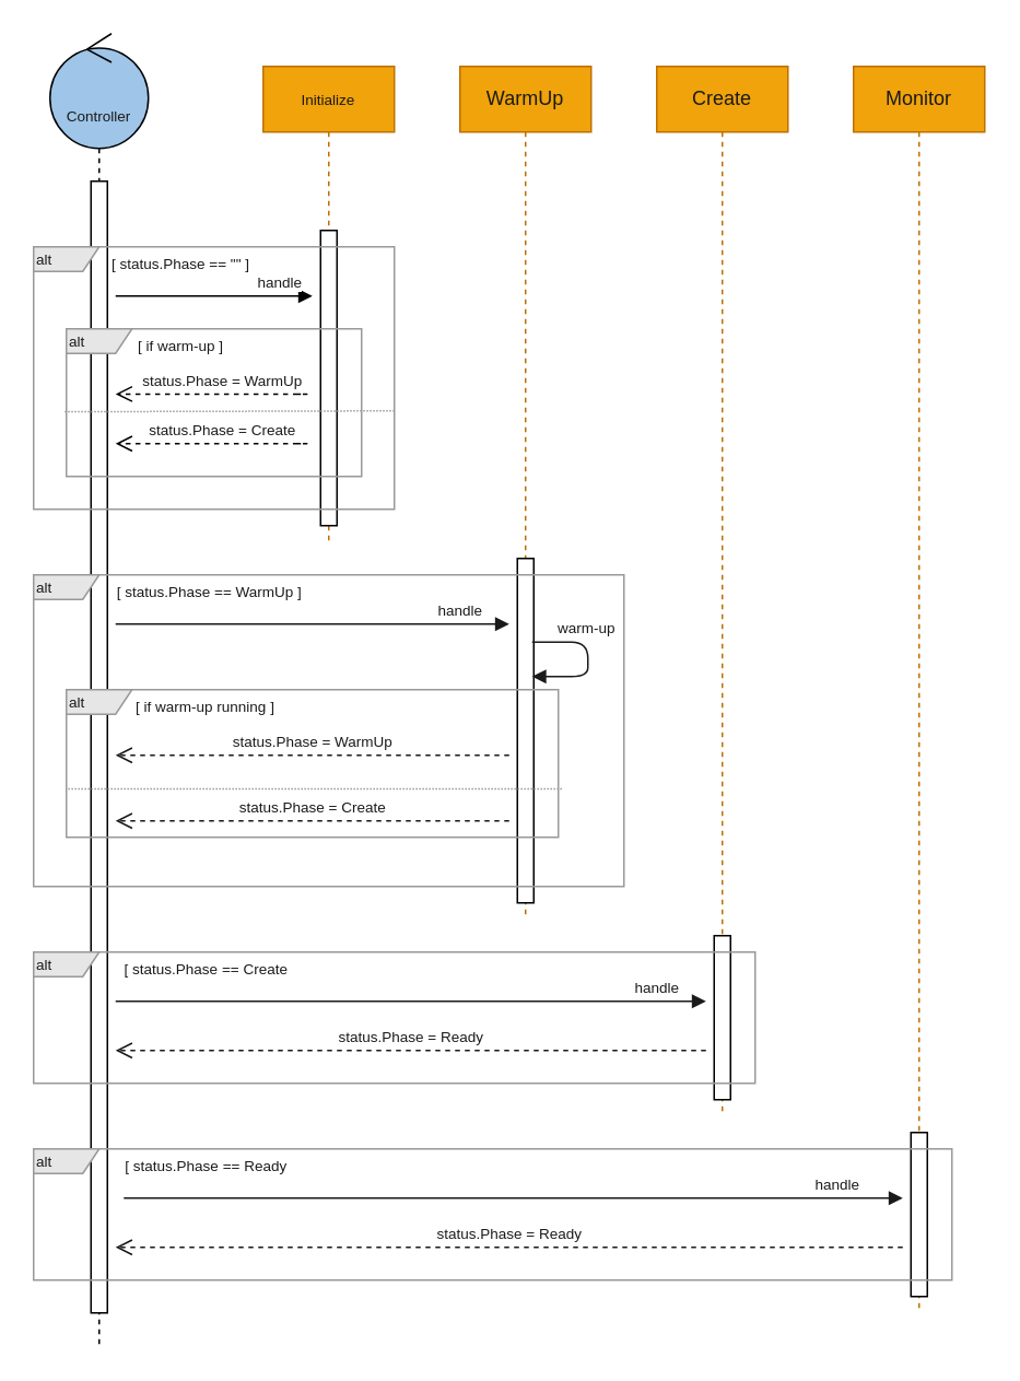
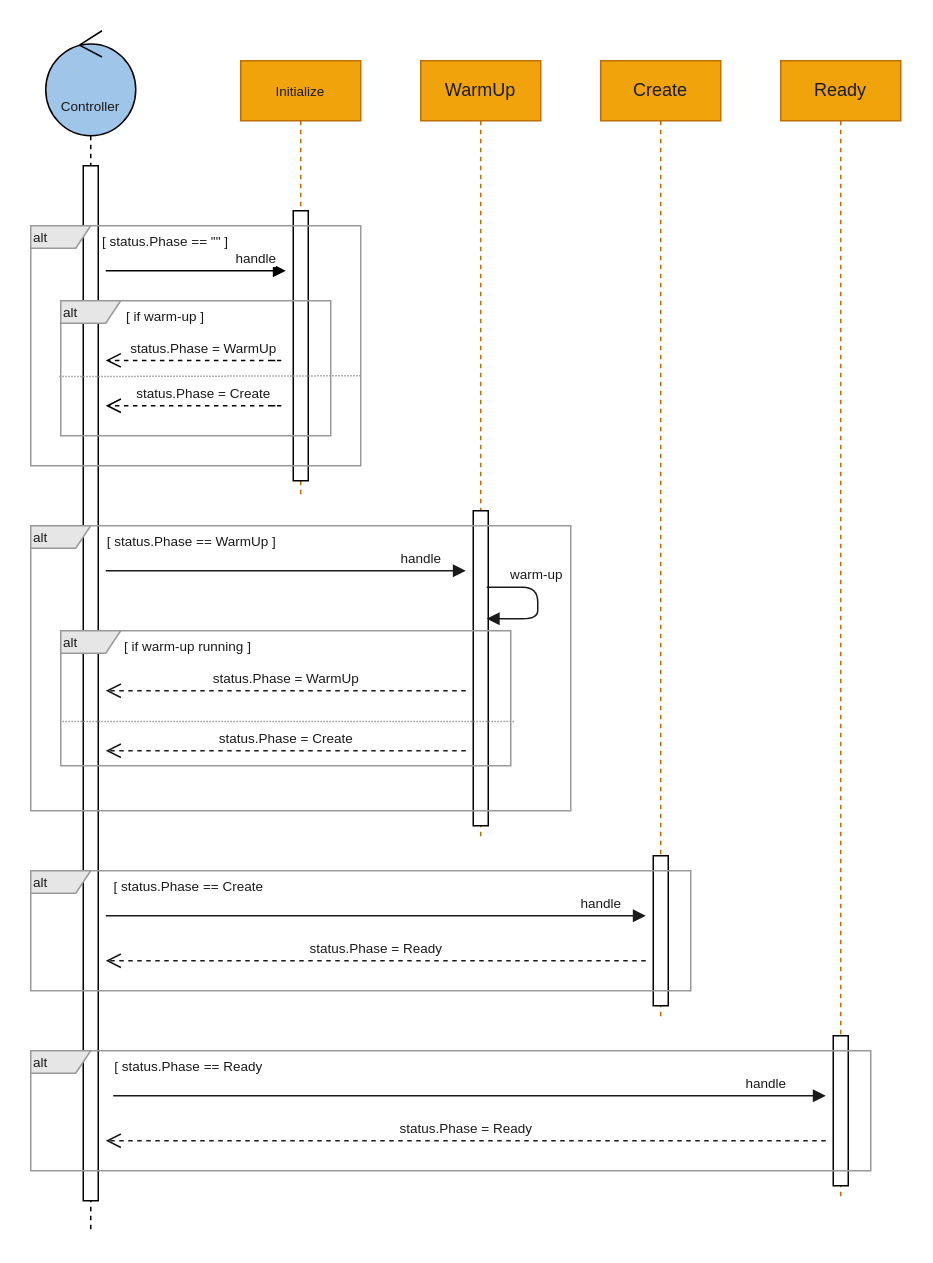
  <mxCell id="0" />
  <mxCell id="1" parent="0" />
  <mxCell id="2" value="&lt;font style=&quot;font-size: 9px&quot;&gt;Initialize&lt;/font&gt;" style="shape=umlLifeline;perimeter=lifelinePerimeter;whiteSpace=wrap;html=1;container=1;collapsible=0;recursiveResize=0;outlineConnect=0;fillColor=#f0a30a;strokeColor=#BD7000;fontColor=#1A1A1A;" vertex="1" parent="1"><mxGeometry x="160" y="40" width="80" height="290" as="geometry" /></mxCell>
  <mxCell id="3" value="" style="html=1;points=[];perimeter=orthogonalPerimeter;fillColor=#ffffff;fontColor=#1A1A1A;" vertex="1" parent="2"><mxGeometry x="35" y="100" width="10" height="180" as="geometry" /></mxCell>
  <mxCell id="4" value="&lt;font style=&quot;font-size: 9px&quot;&gt;Controller&lt;/font&gt;" style="shape=umlLifeline;participant=umlControl;perimeter=lifelinePerimeter;whiteSpace=wrap;html=1;container=1;collapsible=0;recursiveResize=0;verticalAlign=top;spacingTop=36;outlineConnect=0;fillColor=#9FC5E8;fontColor=#1A1A1A;size=70;" vertex="1" parent="1"><mxGeometry x="30" y="20" width="60" height="800" as="geometry" /></mxCell>
  <mxCell id="5" value="" style="html=1;points=[];perimeter=orthogonalPerimeter;fontColor=#1A1A1A;" vertex="1" parent="4"><mxGeometry x="25" y="90" width="10" height="690" as="geometry" /></mxCell>
  <mxCell id="6" value="&lt;font style=&quot;font-size: 9px&quot;&gt;handle&lt;/font&gt;" style="html=1;verticalAlign=bottom;endArrow=block;fontColor=#1A1A1A;" edge="1" parent="1"><mxGeometry x="0.667" width="80" relative="1" as="geometry"><mxPoint x="70" y="180" as="sourcePoint" /><mxPoint x="190" y="180" as="targetPoint" /><mxPoint as="offset" /></mxGeometry></mxCell>
  <mxCell id="7" value="&lt;font style=&quot;font-size: 9px&quot;&gt;status.Phase = WarmUp&lt;/font&gt;" style="html=1;verticalAlign=bottom;endArrow=open;dashed=1;endSize=8;fontColor=#1A1A1A;" edge="1" parent="1"><mxGeometry relative="1" as="geometry"><mxPoint x="180" y="239.75" as="sourcePoint" /><mxPoint x="70" y="239.75" as="targetPoint" /><Array as="points"><mxPoint x="190" y="239.75" /></Array></mxGeometry></mxCell>
  <mxCell id="8" value="&lt;font style=&quot;font-size: 9px&quot;&gt;status.Phase = Create&lt;/font&gt;" style="html=1;verticalAlign=bottom;endArrow=open;dashed=1;endSize=8;fontColor=#1A1A1A;" edge="1" parent="1"><mxGeometry relative="1" as="geometry"><mxPoint x="180" y="270" as="sourcePoint" /><mxPoint x="70" y="270" as="targetPoint" /><Array as="points"><mxPoint x="190" y="270" /></Array></mxGeometry></mxCell>
  <mxCell id="9" value="" style="endArrow=none;dashed=1;html=1;dashPattern=1 1;strokeWidth=1;fontColor=#1A1A1A;entryX=-0.004;entryY=0.505;entryDx=0;entryDy=0;entryPerimeter=0;exitX=1.003;exitY=0.501;exitDx=0;exitDy=0;exitPerimeter=0;strokeColor=#999999;" edge="1" parent="1"><mxGeometry width="50" height="50" relative="1" as="geometry"><mxPoint x="240" y="250" as="sourcePoint" /><mxPoint x="38.6" y="250.56" as="targetPoint" /></mxGeometry></mxCell>
  <mxCell id="10" value="&lt;font style=&quot;font-size: 9px&quot;&gt;[ if warm-up ]&lt;/font&gt;" style="text;html=1;strokeColor=none;fillColor=none;align=center;verticalAlign=middle;whiteSpace=wrap;rounded=0;fontColor=#1A1A1A;" vertex="1" parent="1"><mxGeometry x="80" y="200" width="60" height="20" as="geometry" /></mxCell>
  <mxCell id="11" value="&lt;font style=&quot;font-size: 9px&quot;&gt;[ status.Phase == &quot;&quot; ]&lt;/font&gt;" style="text;html=1;strokeColor=none;fillColor=none;align=center;verticalAlign=middle;whiteSpace=wrap;rounded=0;fontColor=#1A1A1A;" vertex="1" parent="1"><mxGeometry x="65" y="150" width="90" height="20" as="geometry" /></mxCell>
  <mxCell id="12" value="WarmUp" style="shape=umlLifeline;perimeter=lifelinePerimeter;whiteSpace=wrap;html=1;container=1;collapsible=0;recursiveResize=0;outlineConnect=0;fillColor=#f0a30a;strokeColor=#BD7000;fontColor=#1A1A1A;" vertex="1" parent="1"><mxGeometry x="280" y="40" width="80" height="520" as="geometry" /></mxCell>
  <mxCell id="13" value="" style="html=1;points=[];perimeter=orthogonalPerimeter;fillColor=#ffffff;fontColor=#1A1A1A;" vertex="1" parent="12"><mxGeometry x="35" y="300" width="10" height="210" as="geometry" /></mxCell>
  <mxCell id="14" value="warm-up" style="html=1;verticalAlign=bottom;endArrow=block;strokeColor=#1A1A1A;strokeWidth=1;fontSize=9;fontColor=#1A1A1A;edgeStyle=orthogonalEdgeStyle;" edge="1" parent="12"><mxGeometry x="-0.264" width="80" relative="1" as="geometry"><mxPoint x="44" y="351" as="sourcePoint" /><mxPoint x="44" y="372" as="targetPoint" /><Array as="points"><mxPoint x="46" y="351" /><mxPoint x="78" y="351" /><mxPoint x="78" y="372" /><mxPoint x="44" y="372" /></Array><mxPoint as="offset" /></mxGeometry></mxCell>
  <mxCell id="15" value="handle" style="html=1;verticalAlign=bottom;endArrow=block;strokeColor=#1A1A1A;strokeWidth=1;fontSize=9;fontColor=#1A1A1A;" edge="1" parent="1"><mxGeometry x="0.75" width="80" relative="1" as="geometry"><mxPoint x="70" y="380" as="sourcePoint" /><mxPoint x="310" y="380" as="targetPoint" /><mxPoint as="offset" /></mxGeometry></mxCell>
  <mxCell id="16" value="status.Phase = WarmUp" style="html=1;verticalAlign=bottom;endArrow=open;dashed=1;endSize=8;strokeColor=#1A1A1A;strokeWidth=1;fontSize=9;fontColor=#1A1A1A;" edge="1" parent="1"><mxGeometry relative="1" as="geometry"><mxPoint x="310" y="460" as="sourcePoint" /><mxPoint x="70" y="460" as="targetPoint" /></mxGeometry></mxCell>
  <mxCell id="17" value="status.Phase = Create" style="html=1;verticalAlign=bottom;endArrow=open;dashed=1;endSize=8;strokeColor=#1A1A1A;strokeWidth=1;fontSize=9;fontColor=#1A1A1A;" edge="1" parent="1"><mxGeometry relative="1" as="geometry"><mxPoint x="310" y="500" as="sourcePoint" /><mxPoint x="70" y="500" as="targetPoint" /></mxGeometry></mxCell>
  <mxCell id="18" value="" style="endArrow=none;dashed=1;html=1;dashPattern=1 1;strokeWidth=1;fontColor=#1A1A1A;entryX=-0.004;entryY=0.505;entryDx=0;entryDy=0;entryPerimeter=0;exitX=1.007;exitY=0.672;exitDx=0;exitDy=0;exitPerimeter=0;strokeColor=#999999;" edge="1" parent="1" source="22"><mxGeometry width="50" height="50" relative="1" as="geometry"><mxPoint x="241.4" y="480" as="sourcePoint" /><mxPoint x="40" y="480.56" as="targetPoint" /></mxGeometry></mxCell>
  <mxCell id="19" value="&lt;font style=&quot;font-size: 9px&quot;&gt;[ if warm-up running ]&lt;/font&gt;" style="text;html=1;strokeColor=none;fillColor=none;align=center;verticalAlign=middle;whiteSpace=wrap;rounded=0;fontColor=#1A1A1A;" vertex="1" parent="1"><mxGeometry x="80" y="420" width="90" height="20" as="geometry" /></mxCell>
  <mxCell id="20" value="&lt;div style=&quot;font-size: 9px&quot; align=&quot;left&quot;&gt;&lt;font style=&quot;font-size: 9px&quot;&gt;alt&lt;/font&gt;&lt;/div&gt;" style="shape=umlFrame;whiteSpace=wrap;html=1;fontColor=#1A1A1A;width=40;height=15;strokeColor=#999999;align=left;fillColor=#E6E6E6;" vertex="1" parent="1"><mxGeometry x="40" y="200" width="180" height="90" as="geometry" /></mxCell>
  <mxCell id="21" value="&lt;div align=&quot;left&quot;&gt;&lt;font style=&quot;font-size: 9px&quot;&gt;alt&lt;/font&gt;&lt;/div&gt;" style="shape=umlFrame;whiteSpace=wrap;html=1;strokeColor=#999999;fontColor=#1A1A1A;width=40;height=15;fillColor=#E6E6E6;fontSize=9;labelBackgroundColor=none;swimlaneFillColor=none;align=left;" vertex="1" parent="1"><mxGeometry x="20" y="150" width="220" height="160" as="geometry" /></mxCell>
  <mxCell id="22" value="&lt;div align=&quot;left&quot;&gt;alt&lt;/div&gt;" style="shape=umlFrame;whiteSpace=wrap;html=1;labelBackgroundColor=none;strokeColor=#999999;fillColor=#E6E6E6;gradientColor=none;fontSize=9;fontColor=#1A1A1A;width=40;height=15;align=left;" vertex="1" parent="1"><mxGeometry x="40" y="420" width="300" height="90" as="geometry" /></mxCell>
  <mxCell id="23" value="Create" style="shape=umlLifeline;perimeter=lifelinePerimeter;whiteSpace=wrap;html=1;container=1;collapsible=0;recursiveResize=0;outlineConnect=0;fillColor=#f0a30a;strokeColor=#BD7000;fontColor=#1A1A1A;" vertex="1" parent="1"><mxGeometry x="400" y="40" width="80" height="640" as="geometry" /></mxCell>
  <mxCell id="24" value="" style="html=1;points=[];perimeter=orthogonalPerimeter;fillColor=#ffffff;fontColor=#1A1A1A;" vertex="1" parent="23"><mxGeometry x="35" y="530" width="10" height="100" as="geometry" /></mxCell>
  <mxCell id="25" value="handle" style="html=1;verticalAlign=bottom;endArrow=block;strokeColor=#1A1A1A;strokeWidth=1;fontSize=9;fontColor=#1A1A1A;" edge="1" parent="1"><mxGeometry x="0.833" width="80" relative="1" as="geometry"><mxPoint x="70" y="610" as="sourcePoint" /><mxPoint x="430" y="610" as="targetPoint" /><mxPoint as="offset" /></mxGeometry></mxCell>
  <mxCell id="26" value="status.Phase = Ready" style="html=1;verticalAlign=bottom;endArrow=open;dashed=1;endSize=8;strokeColor=#1A1A1A;strokeWidth=1;fontSize=9;fontColor=#1A1A1A;" edge="1" parent="1"><mxGeometry relative="1" as="geometry"><mxPoint x="430" y="640" as="sourcePoint" /><mxPoint x="70" y="640" as="targetPoint" /></mxGeometry></mxCell>
  <mxCell id="27" value="&lt;font style=&quot;font-size: 9px&quot;&gt;[ status.Phase == WarmUp ]&lt;/font&gt;" style="text;html=1;strokeColor=none;fillColor=none;align=center;verticalAlign=middle;whiteSpace=wrap;rounded=0;fontColor=#1A1A1A;" vertex="1" parent="1"><mxGeometry x="65" y="350" width="125" height="20" as="geometry" /></mxCell>
  <mxCell id="28" value="&lt;font style=&quot;font-size: 9px&quot;&gt;[ status.Phase == Create&lt;/font&gt;" style="text;html=1;strokeColor=none;fillColor=none;align=center;verticalAlign=middle;whiteSpace=wrap;rounded=0;fontColor=#1A1A1A;" vertex="1" parent="1"><mxGeometry x="62.5" y="580" width="125" height="20" as="geometry" /></mxCell>
- <mxCell id="29" value="Monitor" style="shape=umlLifeline;perimeter=lifelinePerimeter;whiteSpace=wrap;html=1;container=1;collapsible=0;recursiveResize=0;outlineConnect=0;fillColor=#f0a30a;strokeColor=#BD7000;fontColor=#1A1A1A;" vertex="1" parent="1"><mxGeometry x="520" y="40" width="80" height="760" as="geometry" /></mxCell>
+ <mxCell id="29" value="Ready" style="shape=umlLifeline;perimeter=lifelinePerimeter;whiteSpace=wrap;html=1;container=1;collapsible=0;recursiveResize=0;outlineConnect=0;fillColor=#f0a30a;strokeColor=#BD7000;fontColor=#1A1A1A;" vertex="1" parent="1"><mxGeometry x="520" y="40" width="80" height="760" as="geometry" /></mxCell>
  <mxCell id="30" value="" style="html=1;points=[];perimeter=orthogonalPerimeter;fillColor=#ffffff;fontColor=#1A1A1A;" vertex="1" parent="29"><mxGeometry x="35" y="650" width="10" height="100" as="geometry" /></mxCell>
  <mxCell id="31" value="handle" style="html=1;verticalAlign=bottom;endArrow=block;strokeColor=#1A1A1A;strokeWidth=1;fontSize=9;fontColor=#1A1A1A;" edge="1" parent="1"><mxGeometry x="0.832" width="80" relative="1" as="geometry"><mxPoint x="75" y="730" as="sourcePoint" /><mxPoint x="550" y="730" as="targetPoint" /><mxPoint as="offset" /></mxGeometry></mxCell>
  <mxCell id="32" value="status.Phase = Ready" style="html=1;verticalAlign=bottom;endArrow=open;dashed=1;endSize=8;strokeColor=#1A1A1A;strokeWidth=1;fontSize=9;fontColor=#1A1A1A;" edge="1" parent="1"><mxGeometry relative="1" as="geometry"><mxPoint x="550" y="760" as="sourcePoint" /><mxPoint x="70" y="760" as="targetPoint" /></mxGeometry></mxCell>
  <mxCell id="33" value="&lt;font style=&quot;font-size: 9px&quot;&gt;[ status.Phase == Ready&lt;/font&gt;" style="text;html=1;strokeColor=none;fillColor=none;align=center;verticalAlign=middle;whiteSpace=wrap;rounded=0;fontColor=#1A1A1A;" vertex="1" parent="1"><mxGeometry x="62.5" y="700" width="125" height="20" as="geometry" /></mxCell>
  <mxCell id="34" value="&lt;div align=&quot;left&quot;&gt;alt&lt;/div&gt;" style="shape=umlFrame;whiteSpace=wrap;html=1;labelBackgroundColor=none;strokeColor=#999999;fillColor=#E6E6E6;gradientColor=none;fontSize=9;fontColor=#1A1A1A;width=40;height=15;align=left;" vertex="1" parent="1"><mxGeometry x="20" y="700" width="560" height="80" as="geometry" /></mxCell>
  <mxCell id="35" value="&lt;div align=&quot;left&quot;&gt;alt&lt;/div&gt;" style="shape=umlFrame;whiteSpace=wrap;html=1;labelBackgroundColor=none;strokeColor=#999999;fillColor=#E6E6E6;gradientColor=none;fontSize=9;fontColor=#1A1A1A;width=40;height=15;align=left;" vertex="1" parent="1"><mxGeometry x="20" y="580" width="440" height="80" as="geometry" /></mxCell>
  <mxCell id="36" value="alt" style="shape=umlFrame;whiteSpace=wrap;html=1;labelBackgroundColor=none;strokeColor=#999999;fillColor=#E6E6E6;gradientColor=none;fontSize=9;fontColor=#1A1A1A;width=40;height=15;align=left;" vertex="1" parent="1"><mxGeometry x="20" y="350" width="360" height="190" as="geometry" /></mxCell>
